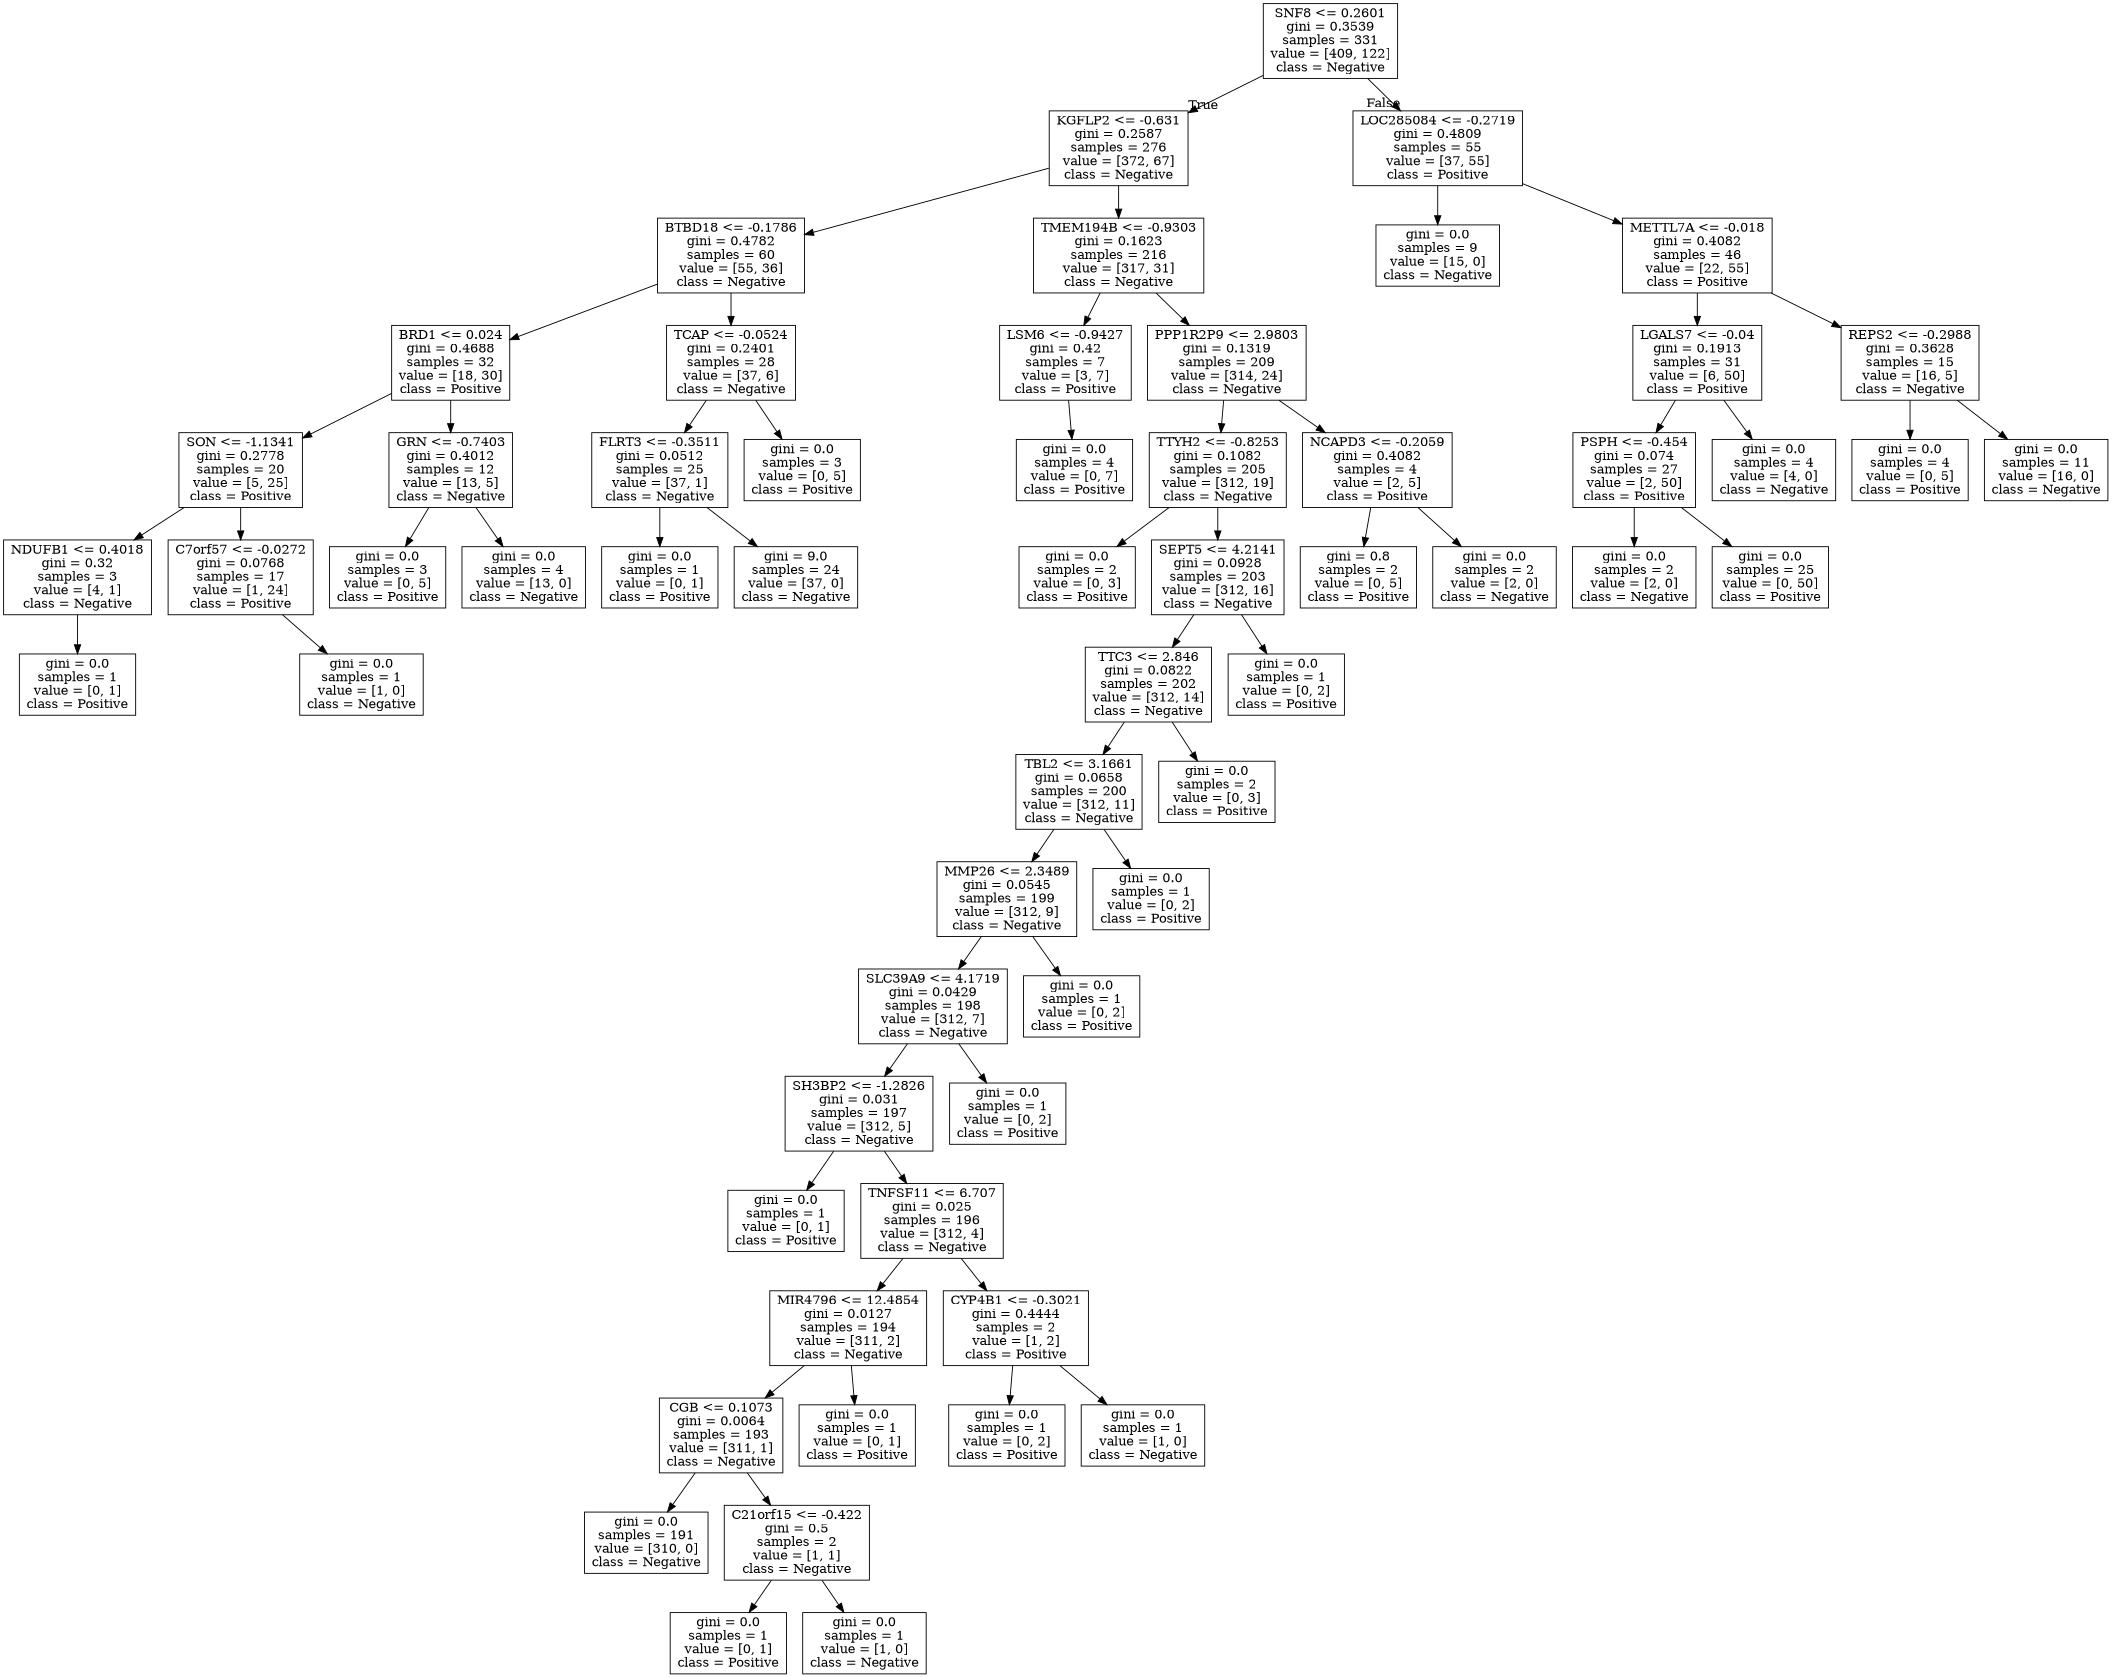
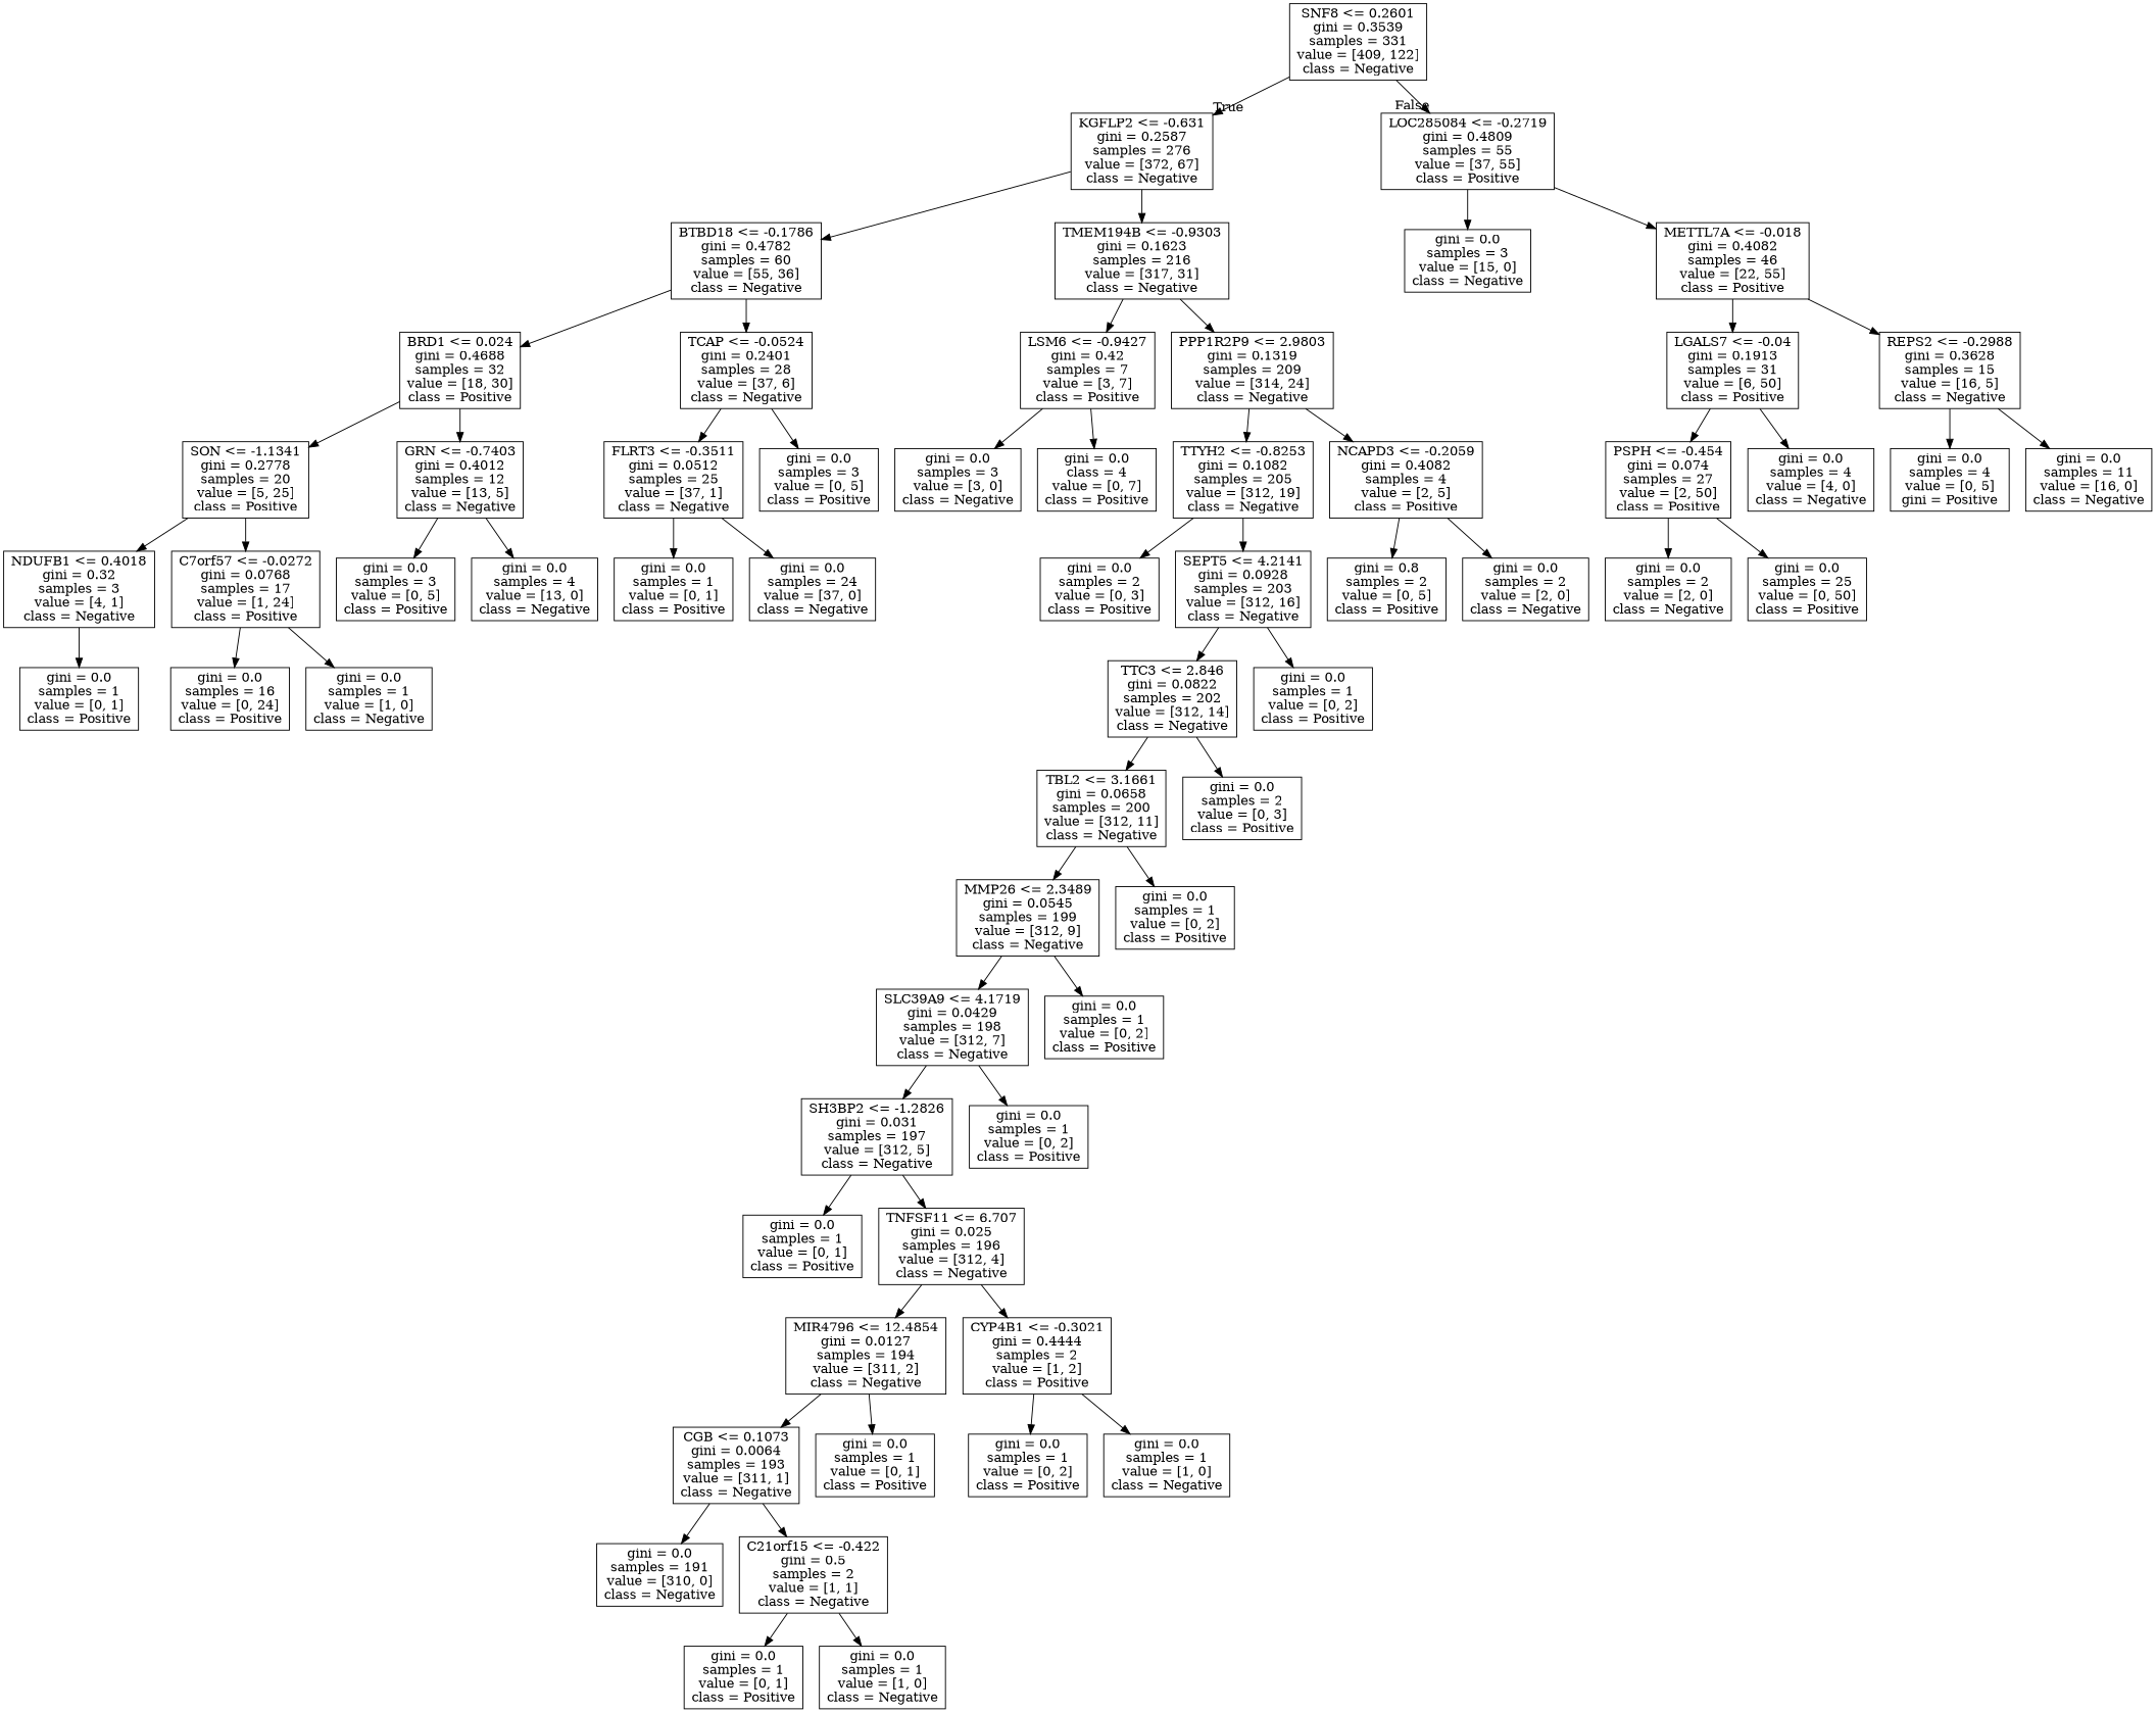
  digraph {
    node [shape=box]
    n1 [label="SNF8 <= 0.2601\ngini = 0.3539\nsamples = 331\nvalue = [409, 122]\nclass = Negative"]
    n2 [label="KGFLP2 <= -0.631\ngini = 0.2587\nsamples = 276\nvalue = [372, 67]\nclass = Negative"]
    n3 [label="LOC285084 <= -0.2719\ngini = 0.4809\nsamples = 55\nvalue = [37, 55]\nclass = Positive"]
    n4 [label="BTBD18 <= -0.1786\ngini = 0.4782\nsamples = 60\nvalue = [55, 36]\nclass = Negative"]
    n5 [label="TMEM194B <= -0.9303\ngini = 0.1623\nsamples = 216\nvalue = [317, 31]\nclass = Negative"]
-   n6 [label="gini = 0.0\nsamples = 9\nvalue = [15, 0]\nclass = Negative"]
+   n6 [label="gini = 0.0\nsamples = 3\nvalue = [15, 0]\nclass = Negative"]
    n7 [label="METTL7A <= -0.018\ngini = 0.4082\nsamples = 46\nvalue = [22, 55]\nclass = Positive"]
    n8 [label="BRD1 <= 0.024\ngini = 0.4688\nsamples = 32\nvalue = [18, 30]\nclass = Positive"]
    n9 [label="TCAP <= -0.0524\ngini = 0.2401\nsamples = 28\nvalue = [37, 6]\nclass = Negative"]
    n10 [label="LSM6 <= -0.9427\ngini = 0.42\nsamples = 7\nvalue = [3, 7]\nclass = Positive"]
    n11 [label="PPP1R2P9 <= 2.9803\ngini = 0.1319\nsamples = 209\nvalue = [314, 24]\nclass = Negative"]
    n12 [label="SON <= -1.1341\ngini = 0.2778\nsamples = 20\nvalue = [5, 25]\nclass = Positive"]
    n13 [label="GRN <= -0.7403\ngini = 0.4012\nsamples = 12\nvalue = [13, 5]\nclass = Negative"]
    n14 [label="FLRT3 <= -0.3511\ngini = 0.0512\nsamples = 25\nvalue = [37, 1]\nclass = Negative"]
    n15 [label="gini = 0.0\nsamples = 3\nvalue = [0, 5]\nclass = Positive"]
    n16 [label="NDUFB1 <= 0.4018\ngini = 0.32\nsamples = 3\nvalue = [4, 1]\nclass = Negative"]
    n17 [label="C7orf57 <= -0.0272\ngini = 0.0768\nsamples = 17\nvalue = [1, 24]\nclass = Positive"]
    n18 [label="gini = 0.0\nsamples = 3\nvalue = [0, 5]\nclass = Positive"]
    n19 [label="gini = 0.0\nsamples = 4\nvalue = [13, 0]\nclass = Negative"]
    n20 [label="gini = 0.0\nsamples = 1\nvalue = [0, 1]\nclass = Positive"]
+   n21 [label="gini = 0.0\nsamples = 16\nvalue = [0, 24]\nclass = Positive"]
    n22 [label="gini = 0.0\nsamples = 1\nvalue = [1, 0]\nclass = Negative"]
    n23 [label="gini = 0.0\nsamples = 1\nvalue = [0, 1]\nclass = Positive"]
-   n24 [label="gini = 9.0\nsamples = 24\nvalue = [37, 0]\nclass = Negative"]
-   n26 [label="gini = 0.0\nsamples = 4\nvalue = [0, 7]\nclass = Positive"]
+   n24 [label="gini = 0.0\nsamples = 24\nvalue = [37, 0]\nclass = Negative"]
+   n25 [label="gini = 0.0\nsamples = 3\nvalue = [3, 0]\nclass = Negative"]
+   n26 [label="gini = 0.0\nclass = 4\nvalue = [0, 7]\nclass = Positive"]
    n27 [label="TTYH2 <= -0.8253\ngini = 0.1082\nsamples = 205\nvalue = [312, 19]\nclass = Negative"]
    n28 [label="NCAPD3 <= -0.2059\ngini = 0.4082\nsamples = 4\nvalue = [2, 5]\nclass = Positive"]
    n29 [label="gini = 0.0\nsamples = 2\nvalue = [0, 3]\nclass = Positive"]
    n30 [label="SEPT5 <= 4.2141\ngini = 0.0928\nsamples = 203\nvalue = [312, 16]\nclass = Negative"]
    n31 [label="gini = 0.8\nsamples = 2\nvalue = [0, 5]\nclass = Positive"]
    n32 [label="gini = 0.0\nsamples = 2\nvalue = [2, 0]\nclass = Negative"]
    n33 [label="TTC3 <= 2.846\ngini = 0.0822\nsamples = 202\nvalue = [312, 14]\nclass = Negative"]
    n34 [label="gini = 0.0\nsamples = 1\nvalue = [0, 2]\nclass = Positive"]
    n35 [label="TBL2 <= 3.1661\ngini = 0.0658\nsamples = 200\nvalue = [312, 11]\nclass = Negative"]
    n36 [label="gini = 0.0\nsamples = 2\nvalue = [0, 3]\nclass = Positive"]
    n37 [label="MMP26 <= 2.3489\ngini = 0.0545\nsamples = 199\nvalue = [312, 9]\nclass = Negative"]
    n38 [label="gini = 0.0\nsamples = 1\nvalue = [0, 2]\nclass = Positive"]
    n39 [label="SLC39A9 <= 4.1719\ngini = 0.0429\nsamples = 198\nvalue = [312, 7]\nclass = Negative"]
    n40 [label="gini = 0.0\nsamples = 1\nvalue = [0, 2]\nclass = Positive"]
    n41 [label="SH3BP2 <= -1.2826\ngini = 0.031\nsamples = 197\nvalue = [312, 5]\nclass = Negative"]
    n42 [label="gini = 0.0\nsamples = 1\nvalue = [0, 2]\nclass = Positive"]
    n43 [label="gini = 0.0\nsamples = 1\nvalue = [0, 1]\nclass = Positive"]
    n44 [label="TNFSF11 <= 6.707\ngini = 0.025\nsamples = 196\nvalue = [312, 4]\nclass = Negative"]
    n45 [label="MIR4796 <= 12.4854\ngini = 0.0127\nsamples = 194\nvalue = [311, 2]\nclass = Negative"]
    n46 [label="CYP4B1 <= -0.3021\ngini = 0.4444\nsamples = 2\nvalue = [1, 2]\nclass = Positive"]
    n47 [label="CGB <= 0.1073\ngini = 0.0064\nsamples = 193\nvalue = [311, 1]\nclass = Negative"]
    n48 [label="gini = 0.0\nsamples = 1\nvalue = [0, 1]\nclass = Positive"]
    n49 [label="gini = 0.0\nsamples = 1\nvalue = [0, 2]\nclass = Positive"]
    n50 [label="gini = 0.0\nsamples = 1\nvalue = [1, 0]\nclass = Negative"]
    n51 [label="gini = 0.0\nsamples = 191\nvalue = [310, 0]\nclass = Negative"]
    n52 [label="C21orf15 <= -0.422\ngini = 0.5\nsamples = 2\nvalue = [1, 1]\nclass = Negative"]
    n53 [label="gini = 0.0\nsamples = 1\nvalue = [0, 1]\nclass = Positive"]
    n54 [label="gini = 0.0\nsamples = 1\nvalue = [1, 0]\nclass = Negative"]
    n55 [label="LGALS7 <= -0.04\ngini = 0.1913\nsamples = 31\nvalue = [6, 50]\nclass = Positive"]
    n56 [label="REPS2 <= -0.2988\ngini = 0.3628\nsamples = 15\nvalue = [16, 5]\nclass = Negative"]
    n57 [label="PSPH <= -0.454\ngini = 0.074\nsamples = 27\nvalue = [2, 50]\nclass = Positive"]
    n58 [label="gini = 0.0\nsamples = 4\nvalue = [4, 0]\nclass = Negative"]
-   n59 [label="gini = 0.0\nsamples = 4\nvalue = [0, 5]\nclass = Positive"]
+   n59 [label="gini = 0.0\nsamples = 4\nvalue = [0, 5]\ngini = Positive"]
    n60 [label="gini = 0.0\nsamples = 11\nvalue = [16, 0]\nclass = Negative"]
    n61 [label="gini = 0.0\nsamples = 2\nvalue = [2, 0]\nclass = Negative"]
    n62 [label="gini = 0.0\nsamples = 25\nvalue = [0, 50]\nclass = Positive"]
    n1 -> n2 [headlabel=True labelangle=45 labeldistance=2.5]
    n1 -> n3 [headlabel=False labelangle=-45 labeldistance=2.5]
    n2 -> n4
    n2 -> n5
    n3 -> n6
    n3 -> n7
    n4 -> n8
    n4 -> n9
    n5 -> n10
    n5 -> n11
    n7 -> n55
    n7 -> n56
    n8 -> n12
    n8 -> n13
    n9 -> n14
    n9 -> n15
+   n10 -> n25
    n10 -> n26
    n11 -> n27
    n11 -> n28
    n12 -> n16
    n12 -> n17
    n13 -> n18
    n13 -> n19
    n14 -> n23
    n14 -> n24
    n16 -> n20
+   n17 -> n21
    n17 -> n22
    n27 -> n29
    n27 -> n30
    n28 -> n31
    n28 -> n32
    n30 -> n33
    n30 -> n34
    n33 -> n35
    n33 -> n36
    n35 -> n37
    n35 -> n38
    n37 -> n39
    n37 -> n40
    n39 -> n41
    n39 -> n42
    n41 -> n43
    n41 -> n44
    n44 -> n45
    n44 -> n46
    n45 -> n47
    n45 -> n48
    n46 -> n49
    n46 -> n50
    n47 -> n51
    n47 -> n52
    n52 -> n53
    n52 -> n54
    n55 -> n57
    n55 -> n58
    n56 -> n59
    n56 -> n60
    n57 -> n61
    n57 -> n62
  }
